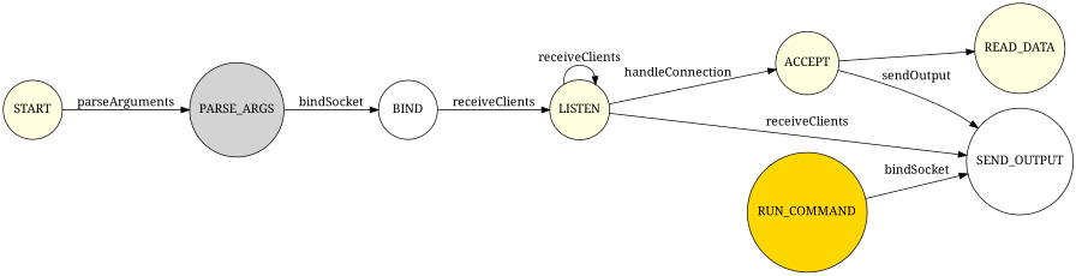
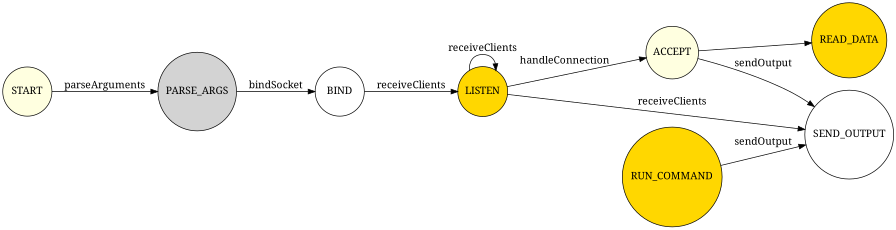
  digraph {
    fontname="Noto Serif"
    rankdir=LR
    node [fillcolor=lightyellow fontname="Noto Serif" fontsize=15 shape=circle style=filled]
    edge [fontname="Noto Serif" fontsize=15]
    START [height=1 width=1]
    PARSE_ARGS [fillcolor=lightgrey height=1 width=1]
    BIND [fillcolor=white height=1 width=1]
-   LISTEN [height=1 width=1]
+   LISTEN [fillcolor=gold height=1 width=1]
    ACCEPT [height=1 width=1]
    SEND_OUTPUT [fillcolor=white height=1 width=1]
-   READ_DATA [height=1 width=1]
+   READ_DATA [fillcolor=gold height=1 width=1]
    RUN_COMMAND [fillcolor=gold height=1 width=1]
    START -> PARSE_ARGS [label=parseArguments]
    PARSE_ARGS -> BIND [label=bindSocket]
    BIND -> LISTEN [label=receiveClients]
    LISTEN -> LISTEN [label=receiveClients]
    LISTEN -> ACCEPT [label=handleConnection]
    LISTEN -> SEND_OUTPUT [label=receiveClients]
    ACCEPT -> SEND_OUTPUT [label=sendOutput]
    ACCEPT -> READ_DATA
-   RUN_COMMAND -> SEND_OUTPUT [label=bindSocket]
+   RUN_COMMAND -> SEND_OUTPUT [label=sendOutput]
  }
